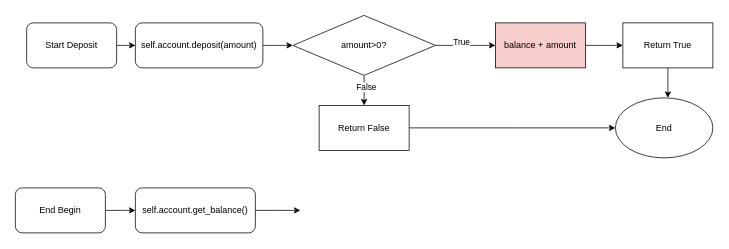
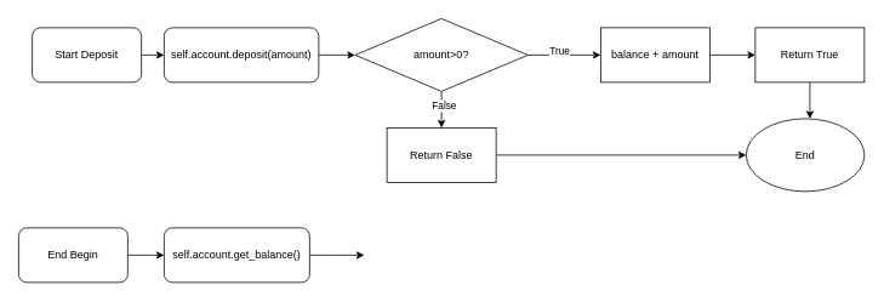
  <mxCell id="0" />
  <mxCell id="1" parent="0" />
  <mxCell id="2" style="edgeStyle=orthogonalEdgeStyle;rounded=0;orthogonalLoop=1;jettySize=auto;html=1;exitX=1;exitY=0.5;exitDx=0;exitDy=0;" edge="1" parent="1" source="3"><mxGeometry relative="1" as="geometry"><mxPoint x="180" y="60" as="targetPoint" /></mxGeometry></mxCell>
  <mxCell id="3" value="Start Deposit" style="rounded=1;whiteSpace=wrap;html=1;" vertex="1" parent="1"><mxGeometry x="35" y="30" width="120" height="60" as="geometry" /></mxCell>
  <mxCell id="4" style="edgeStyle=orthogonalEdgeStyle;rounded=0;orthogonalLoop=1;jettySize=auto;html=1;exitX=1;exitY=0.5;exitDx=0;exitDy=0;" edge="1" parent="1" source="5"><mxGeometry relative="1" as="geometry"><mxPoint x="390" y="60" as="targetPoint" /></mxGeometry></mxCell>
  <mxCell id="5" value="self.account.deposit(amount)" style="rounded=1;whiteSpace=wrap;html=1;" vertex="1" parent="1"><mxGeometry x="180" y="30" width="170" height="60" as="geometry" /></mxCell>
  <mxCell id="6" style="edgeStyle=orthogonalEdgeStyle;rounded=0;orthogonalLoop=1;jettySize=auto;html=1;exitX=0.5;exitY=1;exitDx=0;exitDy=0;" edge="1" parent="1" source="10"><mxGeometry relative="1" as="geometry"><mxPoint x="485" y="140" as="targetPoint" /></mxGeometry></mxCell>
  <mxCell id="7" value="False" style="edgeLabel;html=1;align=center;verticalAlign=middle;resizable=0;points=[];" vertex="1" connectable="0" parent="6"><mxGeometry x="-0.259" y="2" relative="1" as="geometry"><mxPoint as="offset" /></mxGeometry></mxCell>
  <mxCell id="8" style="edgeStyle=orthogonalEdgeStyle;rounded=0;orthogonalLoop=1;jettySize=auto;html=1;exitX=1;exitY=0.5;exitDx=0;exitDy=0;" edge="1" parent="1" source="10"><mxGeometry relative="1" as="geometry"><mxPoint x="660" y="60" as="targetPoint" /></mxGeometry></mxCell>
  <mxCell id="9" value="True" style="edgeLabel;html=1;align=center;verticalAlign=middle;resizable=0;points=[];" vertex="1" connectable="0" parent="8"><mxGeometry x="-0.145" y="5" relative="1" as="geometry"><mxPoint as="offset" /></mxGeometry></mxCell>
  <mxCell id="10" value="amount&amp;gt;0?" style="rhombus;whiteSpace=wrap;html=1;" vertex="1" parent="1"><mxGeometry x="390" y="20" width="190" height="80" as="geometry" /></mxCell>
  <mxCell id="11" style="edgeStyle=orthogonalEdgeStyle;rounded=0;orthogonalLoop=1;jettySize=auto;html=1;exitX=1;exitY=0.5;exitDx=0;exitDy=0;" edge="1" parent="1" source="12"><mxGeometry relative="1" as="geometry"><mxPoint x="820" y="170" as="targetPoint" /></mxGeometry></mxCell>
  <mxCell id="12" value="Return False" style="rounded=0;whiteSpace=wrap;html=1;" vertex="1" parent="1"><mxGeometry x="425" y="140" width="120" height="60" as="geometry" /></mxCell>
  <mxCell id="13" style="edgeStyle=orthogonalEdgeStyle;rounded=0;orthogonalLoop=1;jettySize=auto;html=1;exitX=1;exitY=0.5;exitDx=0;exitDy=0;" edge="1" parent="1" source="14"><mxGeometry relative="1" as="geometry"><mxPoint x="830" y="60" as="targetPoint" /></mxGeometry></mxCell>
- <mxCell id="14" value="balance + amount" style="rounded=0;whiteSpace=wrap;html=1;fillColor=#f8cecc;" vertex="1" parent="1"><mxGeometry x="660" y="30" width="120" height="60" as="geometry" /></mxCell>
+ <mxCell id="14" value="balance + amount" style="rounded=0;whiteSpace=wrap;html=1;" vertex="1" parent="1"><mxGeometry x="660" y="30" width="120" height="60" as="geometry" /></mxCell>
  <mxCell id="15" style="edgeStyle=orthogonalEdgeStyle;rounded=0;orthogonalLoop=1;jettySize=auto;html=1;exitX=0.5;exitY=1;exitDx=0;exitDy=0;" edge="1" parent="1" source="16"><mxGeometry relative="1" as="geometry"><mxPoint x="890" y="130" as="targetPoint" /></mxGeometry></mxCell>
  <mxCell id="16" value="Return True" style="rounded=0;whiteSpace=wrap;html=1;" vertex="1" parent="1"><mxGeometry x="830" y="30" width="120" height="60" as="geometry" /></mxCell>
  <mxCell id="17" value="End" style="ellipse;whiteSpace=wrap;html=1;" vertex="1" parent="1"><mxGeometry x="820" y="130" width="130" height="80" as="geometry" /></mxCell>
  <mxCell id="18" style="edgeStyle=orthogonalEdgeStyle;rounded=0;orthogonalLoop=1;jettySize=auto;html=1;exitX=1;exitY=0.5;exitDx=0;exitDy=0;" edge="1" parent="1" source="19"><mxGeometry relative="1" as="geometry"><mxPoint x="180" y="280" as="targetPoint" /></mxGeometry></mxCell>
  <mxCell id="19" value="End Begin" style="rounded=1;whiteSpace=wrap;html=1;" vertex="1" parent="1"><mxGeometry x="20" y="250" width="120" height="60" as="geometry" /></mxCell>
  <mxCell id="20" style="edgeStyle=orthogonalEdgeStyle;rounded=0;orthogonalLoop=1;jettySize=auto;html=1;exitX=1;exitY=0.5;exitDx=0;exitDy=0;" edge="1" parent="1" source="21"><mxGeometry relative="1" as="geometry"><mxPoint x="400" y="280" as="targetPoint" /></mxGeometry></mxCell>
  <mxCell id="21" value="self.account.get_balance()" style="rounded=1;whiteSpace=wrap;html=1;" vertex="1" parent="1"><mxGeometry x="180" y="250" width="160" height="60" as="geometry" /></mxCell>
